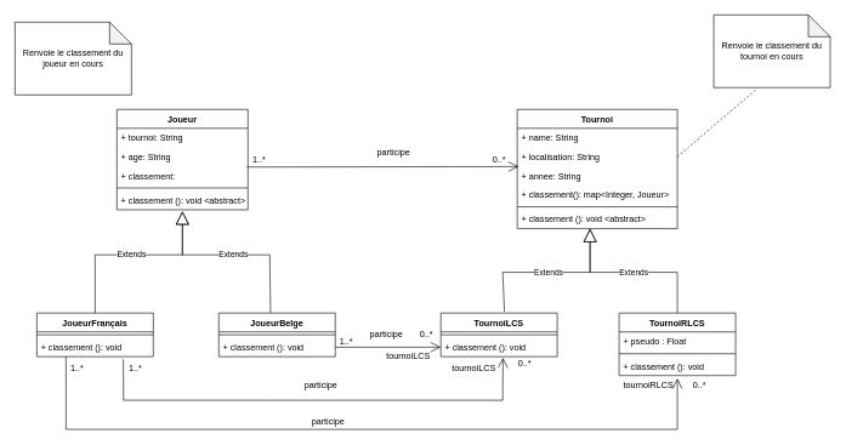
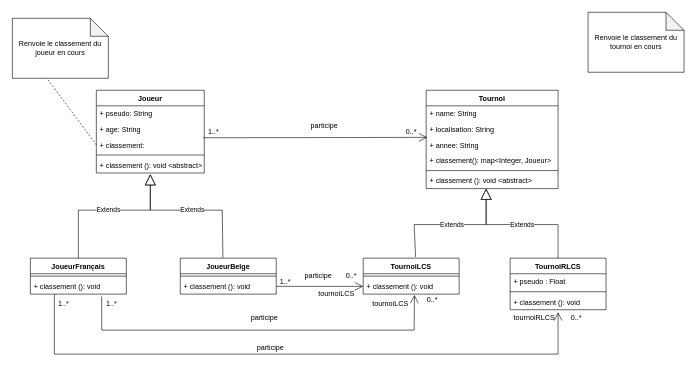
  <mxCell id="0" />
  <mxCell id="1" parent="0" />
  <mxCell id="2" value="Joueur" style="swimlane;fontStyle=1;align=center;verticalAlign=top;childLayout=stackLayout;horizontal=1;startSize=26;horizontalStack=0;resizeParent=1;resizeParentMax=0;resizeLast=0;collapsible=1;marginBottom=0;" vertex="1" parent="1"><mxGeometry x="160" y="150" width="180" height="138" as="geometry" /></mxCell>
- <mxCell id="3" value="+ tournoi: String" style="text;strokeColor=none;fillColor=none;align=left;verticalAlign=top;spacingLeft=4;spacingRight=4;overflow=hidden;rotatable=0;points=[[0,0.5],[1,0.5]];portConstraint=eastwest;" vertex="1" parent="2"><mxGeometry y="26" width="180" height="26" as="geometry" /></mxCell>
+ <mxCell id="3" value="+ pseudo: String" style="text;strokeColor=none;fillColor=none;align=left;verticalAlign=top;spacingLeft=4;spacingRight=4;overflow=hidden;rotatable=0;points=[[0,0.5],[1,0.5]];portConstraint=eastwest;" vertex="1" parent="2"><mxGeometry y="26" width="180" height="26" as="geometry" /></mxCell>
  <mxCell id="4" value="+ age: String" style="text;strokeColor=none;fillColor=none;align=left;verticalAlign=top;spacingLeft=4;spacingRight=4;overflow=hidden;rotatable=0;points=[[0,0.5],[1,0.5]];portConstraint=eastwest;" vertex="1" parent="2"><mxGeometry y="52" width="180" height="26" as="geometry" /></mxCell>
  <mxCell id="5" value="+ classement: " style="text;strokeColor=none;fillColor=none;align=left;verticalAlign=top;spacingLeft=4;spacingRight=4;overflow=hidden;rotatable=0;points=[[0,0.5],[1,0.5]];portConstraint=eastwest;" vertex="1" parent="2"><mxGeometry y="78" width="180" height="26" as="geometry" /></mxCell>
  <mxCell id="6" value="" style="line;strokeWidth=1;fillColor=none;align=left;verticalAlign=middle;spacingTop=-1;spacingLeft=3;spacingRight=3;rotatable=0;labelPosition=right;points=[];portConstraint=eastwest;" vertex="1" parent="2"><mxGeometry y="104" width="180" height="8" as="geometry" /></mxCell>
  <mxCell id="7" value="+ classement (): void &lt;abstract&gt;" style="text;strokeColor=none;fillColor=none;align=left;verticalAlign=top;spacingLeft=4;spacingRight=4;overflow=hidden;rotatable=0;points=[[0,0.5],[1,0.5]];portConstraint=eastwest;" vertex="1" parent="2"><mxGeometry y="112" width="180" height="26" as="geometry" /></mxCell>
  <mxCell id="8" value="JoueurFrançais" style="swimlane;fontStyle=1;align=center;verticalAlign=top;childLayout=stackLayout;horizontal=1;startSize=26;horizontalStack=0;resizeParent=1;resizeParentMax=0;resizeLast=0;collapsible=1;marginBottom=0;" vertex="1" parent="1"><mxGeometry x="50" y="430" width="160" height="60" as="geometry" /></mxCell>
  <mxCell id="9" value="" style="line;strokeWidth=1;fillColor=none;align=left;verticalAlign=middle;spacingTop=-1;spacingLeft=3;spacingRight=3;rotatable=0;labelPosition=right;points=[];portConstraint=eastwest;" vertex="1" parent="8"><mxGeometry y="26" width="160" height="8" as="geometry" /></mxCell>
  <mxCell id="10" value="+ classement (): void" style="text;strokeColor=none;fillColor=none;align=left;verticalAlign=top;spacingLeft=4;spacingRight=4;overflow=hidden;rotatable=0;points=[[0,0.5],[1,0.5]];portConstraint=eastwest;" vertex="1" parent="8"><mxGeometry y="34" width="160" height="26" as="geometry" /></mxCell>
  <mxCell id="11" value="JoueurBelge" style="swimlane;fontStyle=1;align=center;verticalAlign=top;childLayout=stackLayout;horizontal=1;startSize=26;horizontalStack=0;resizeParent=1;resizeParentMax=0;resizeLast=0;collapsible=1;marginBottom=0;" vertex="1" parent="1"><mxGeometry x="300" y="430" width="160" height="60" as="geometry" /></mxCell>
  <mxCell id="12" value="" style="line;strokeWidth=1;fillColor=none;align=left;verticalAlign=middle;spacingTop=-1;spacingLeft=3;spacingRight=3;rotatable=0;labelPosition=right;points=[];portConstraint=eastwest;" vertex="1" parent="11"><mxGeometry y="26" width="160" height="8" as="geometry" /></mxCell>
  <mxCell id="13" value="+ classement (): void" style="text;strokeColor=none;fillColor=none;align=left;verticalAlign=top;spacingLeft=4;spacingRight=4;overflow=hidden;rotatable=0;points=[[0,0.5],[1,0.5]];portConstraint=eastwest;" vertex="1" parent="11"><mxGeometry y="34" width="160" height="26" as="geometry" /></mxCell>
  <mxCell id="14" value="Extends" style="endArrow=block;endSize=16;endFill=0;html=1;rounded=0;exitX=0.5;exitY=0;exitDx=0;exitDy=0;" edge="1" parent="1" source="8"><mxGeometry width="160" relative="1" as="geometry"><mxPoint x="50" y="360" as="sourcePoint" /><mxPoint x="250" y="290" as="targetPoint" /><Array as="points"><mxPoint x="130" y="350" /><mxPoint x="250" y="350" /></Array></mxGeometry></mxCell>
  <mxCell id="15" value="Tournoi" style="swimlane;fontStyle=1;align=center;verticalAlign=top;childLayout=stackLayout;horizontal=1;startSize=26;horizontalStack=0;resizeParent=1;resizeParentMax=0;resizeLast=0;collapsible=1;marginBottom=0;" vertex="1" parent="1"><mxGeometry x="710" y="150" width="220" height="164" as="geometry" /></mxCell>
  <mxCell id="16" value="+ name: String" style="text;strokeColor=none;fillColor=none;align=left;verticalAlign=top;spacingLeft=4;spacingRight=4;overflow=hidden;rotatable=0;points=[[0,0.5],[1,0.5]];portConstraint=eastwest;" vertex="1" parent="15"><mxGeometry y="26" width="220" height="26" as="geometry" /></mxCell>
  <mxCell id="17" value="+ localisation: String " style="text;strokeColor=none;fillColor=none;align=left;verticalAlign=top;spacingLeft=4;spacingRight=4;overflow=hidden;rotatable=0;points=[[0,0.5],[1,0.5]];portConstraint=eastwest;" vertex="1" parent="15"><mxGeometry y="52" width="220" height="26" as="geometry" /></mxCell>
  <mxCell id="18" value="+ annee: String" style="text;strokeColor=none;fillColor=none;align=left;verticalAlign=top;spacingLeft=4;spacingRight=4;overflow=hidden;rotatable=0;points=[[0,0.5],[1,0.5]];portConstraint=eastwest;" vertex="1" parent="15"><mxGeometry y="78" width="220" height="26" as="geometry" /></mxCell>
  <mxCell id="19" value="+ classement(): map&lt;Integer, Joueur&gt;" style="text;strokeColor=none;fillColor=none;align=left;verticalAlign=top;spacingLeft=4;spacingRight=4;overflow=hidden;rotatable=0;points=[[0,0.5],[1,0.5]];portConstraint=eastwest;" vertex="1" parent="15"><mxGeometry y="104" width="220" height="26" as="geometry" /></mxCell>
  <mxCell id="20" value="" style="line;strokeWidth=1;fillColor=none;align=left;verticalAlign=middle;spacingTop=-1;spacingLeft=3;spacingRight=3;rotatable=0;labelPosition=right;points=[];portConstraint=eastwest;" vertex="1" parent="15"><mxGeometry y="130" width="220" height="8" as="geometry" /></mxCell>
  <mxCell id="21" value="+ classement (): void &lt;abstract&gt;" style="text;strokeColor=none;fillColor=none;align=left;verticalAlign=top;spacingLeft=4;spacingRight=4;overflow=hidden;rotatable=0;points=[[0,0.5],[1,0.5]];portConstraint=eastwest;" vertex="1" parent="15"><mxGeometry y="138" width="220" height="26" as="geometry" /></mxCell>
  <mxCell id="22" value="" style="endArrow=open;endFill=1;endSize=12;html=1;rounded=0;entryX=0.009;entryY=0.023;entryDx=0;entryDy=0;entryPerimeter=0;exitX=0.99;exitY=0.047;exitDx=0;exitDy=0;exitPerimeter=0;" edge="1" parent="1" source="5" target="18"><mxGeometry width="160" relative="1" as="geometry"><mxPoint x="340" y="218.5" as="sourcePoint" /><mxPoint x="500" y="218.5" as="targetPoint" /></mxGeometry></mxCell>
  <mxCell id="23" value="Renvoie le classement du joueur en cours" style="shape=note;whiteSpace=wrap;html=1;backgroundOutline=1;darkOpacity=0.05;" vertex="1" parent="1"><mxGeometry x="20" y="30" width="160" height="100" as="geometry" /></mxCell>
+ <mxCell id="24" value="" style="html=1;verticalAlign=bottom;endArrow=none;dashed=1;endSize=8;rounded=0;exitX=0;exitY=0.5;exitDx=0;exitDy=0;entryX=0.369;entryY=1.02;entryDx=0;entryDy=0;entryPerimeter=0;" edge="1" parent="1" source="5" target="23"><mxGeometry relative="1" as="geometry"><mxPoint x="30" y="220" as="sourcePoint" /><mxPoint x="-50" y="220" as="targetPoint" /></mxGeometry></mxCell>
  <mxCell id="25" value="participe" style="text;html=1;align=center;verticalAlign=middle;resizable=0;points=[];autosize=1;strokeColor=none;fillColor=none;" vertex="1" parent="1"><mxGeometry x="510" y="200" width="60" height="20" as="geometry" /></mxCell>
  <mxCell id="26" value="0..*" style="text;html=1;align=center;verticalAlign=middle;resizable=0;points=[];autosize=1;strokeColor=none;fillColor=none;" vertex="1" parent="1"><mxGeometry x="670" y="209" width="30" height="20" as="geometry" /></mxCell>
  <mxCell id="27" value="1..*" style="text;html=1;align=center;verticalAlign=middle;resizable=0;points=[];autosize=1;strokeColor=none;fillColor=none;" vertex="1" parent="1"><mxGeometry x="340" y="209" width="30" height="20" as="geometry" /></mxCell>
  <mxCell id="28" value="Renvoie le classement du tournoi en cours" style="shape=note;whiteSpace=wrap;html=1;backgroundOutline=1;darkOpacity=0.05;" vertex="1" parent="1"><mxGeometry x="980" y="20" width="160" height="100" as="geometry" /></mxCell>
- <mxCell id="29" value="" style="html=1;verticalAlign=bottom;endArrow=none;dashed=1;endSize=8;rounded=0;exitX=1;exitY=0.5;exitDx=0;exitDy=0;entryX=0.369;entryY=1.02;entryDx=0;entryDy=0;entryPerimeter=0;" edge="1" parent="1" target="28" source="17"><mxGeometry relative="1" as="geometry"><mxPoint x="870" y="229" as="sourcePoint" /><mxPoint x="780" y="164" as="targetPoint" /></mxGeometry></mxCell>
  <mxCell id="30" value="Extends" style="endArrow=block;endSize=16;endFill=0;html=1;rounded=0;exitX=0.444;exitY=-0.008;exitDx=0;exitDy=0;exitPerimeter=0;" edge="1" parent="1" source="11"><mxGeometry width="160" relative="1" as="geometry"><mxPoint x="370" y="410" as="sourcePoint" /><mxPoint x="250" y="290" as="targetPoint" /><Array as="points"><mxPoint x="370" y="350" /><mxPoint x="250" y="350" /></Array></mxGeometry></mxCell>
  <mxCell id="31" value="TournoiLCS" style="swimlane;fontStyle=1;align=center;verticalAlign=top;childLayout=stackLayout;horizontal=1;startSize=26;horizontalStack=0;resizeParent=1;resizeParentMax=0;resizeLast=0;collapsible=1;marginBottom=0;" vertex="1" parent="1"><mxGeometry x="605" y="430" width="160" height="60" as="geometry" /></mxCell>
  <mxCell id="32" value="" style="line;strokeWidth=1;fillColor=none;align=left;verticalAlign=middle;spacingTop=-1;spacingLeft=3;spacingRight=3;rotatable=0;labelPosition=right;points=[];portConstraint=eastwest;" vertex="1" parent="31"><mxGeometry y="26" width="160" height="8" as="geometry" /></mxCell>
  <mxCell id="33" value="+ classement (): void" style="text;strokeColor=none;fillColor=none;align=left;verticalAlign=top;spacingLeft=4;spacingRight=4;overflow=hidden;rotatable=0;points=[[0,0.5],[1,0.5]];portConstraint=eastwest;" vertex="1" parent="31"><mxGeometry y="34" width="160" height="26" as="geometry" /></mxCell>
  <mxCell id="34" value="Extends" style="endArrow=block;endSize=16;endFill=0;html=1;rounded=0;exitX=0.546;exitY=-0.029;exitDx=0;exitDy=0;exitPerimeter=0;" edge="1" parent="1" source="31"><mxGeometry width="160" relative="1" as="geometry"><mxPoint x="610" y="384" as="sourcePoint" /><mxPoint x="810" y="314" as="targetPoint" /><Array as="points"><mxPoint x="690" y="374" /><mxPoint x="810" y="374" /></Array></mxGeometry></mxCell>
  <mxCell id="35" value="Extends" style="endArrow=block;endSize=16;endFill=0;html=1;rounded=0;" edge="1" parent="1"><mxGeometry width="160" relative="1" as="geometry"><mxPoint x="930" y="434" as="sourcePoint" /><mxPoint x="810" y="314" as="targetPoint" /><Array as="points"><mxPoint x="930" y="374" /><mxPoint x="810" y="374" /></Array></mxGeometry></mxCell>
  <mxCell id="36" value="TournoiRLCS" style="swimlane;fontStyle=1;align=center;verticalAlign=top;childLayout=stackLayout;horizontal=1;startSize=26;horizontalStack=0;resizeParent=1;resizeParentMax=0;resizeLast=0;collapsible=1;marginBottom=0;" vertex="1" parent="1"><mxGeometry x="850" y="430" width="160" height="86" as="geometry" /></mxCell>
  <mxCell id="37" value="+ pseudo : Float" style="text;strokeColor=none;fillColor=none;align=left;verticalAlign=top;spacingLeft=4;spacingRight=4;overflow=hidden;rotatable=0;points=[[0,0.5],[1,0.5]];portConstraint=eastwest;" vertex="1" parent="36"><mxGeometry y="26" width="160" height="26" as="geometry" /></mxCell>
  <mxCell id="38" value="" style="line;strokeWidth=1;fillColor=none;align=left;verticalAlign=middle;spacingTop=-1;spacingLeft=3;spacingRight=3;rotatable=0;labelPosition=right;points=[];portConstraint=eastwest;" vertex="1" parent="36"><mxGeometry y="52" width="160" height="8" as="geometry" /></mxCell>
  <mxCell id="39" value="+ classement (): void" style="text;strokeColor=none;fillColor=none;align=left;verticalAlign=top;spacingLeft=4;spacingRight=4;overflow=hidden;rotatable=0;points=[[0,0.5],[1,0.5]];portConstraint=eastwest;" vertex="1" parent="36"><mxGeometry y="60" width="160" height="26" as="geometry" /></mxCell>
  <mxCell id="40" value="" style="endArrow=open;endFill=1;endSize=12;html=1;rounded=0;entryX=0;entryY=0.5;entryDx=0;entryDy=0;exitX=1;exitY=0.5;exitDx=0;exitDy=0;" edge="1" parent="1" source="13" target="33"><mxGeometry width="160" relative="1" as="geometry"><mxPoint x="460" y="472.5" as="sourcePoint" /><mxPoint x="600" y="473" as="targetPoint" /></mxGeometry></mxCell>
  <mxCell id="41" value="" style="endArrow=open;endFill=1;endSize=12;html=1;rounded=0;exitX=0.743;exitY=1.146;exitDx=0;exitDy=0;exitPerimeter=0;entryX=0.534;entryY=1.049;entryDx=0;entryDy=0;entryPerimeter=0;" edge="1" parent="1" source="10" target="33"><mxGeometry width="160" relative="1" as="geometry"><mxPoint x="400" y="550" as="sourcePoint" /><mxPoint x="690" y="550" as="targetPoint" /><Array as="points"><mxPoint x="169" y="550" /><mxPoint x="370" y="550" /><mxPoint x="690" y="550" /></Array></mxGeometry></mxCell>
  <mxCell id="42" value="" style="endArrow=open;endFill=1;endSize=12;html=1;rounded=0;exitX=0.25;exitY=1;exitDx=0;exitDy=0;exitPerimeter=0;entryX=0.5;entryY=1.154;entryDx=0;entryDy=0;entryPerimeter=0;" edge="1" parent="1" source="10" target="39"><mxGeometry width="160" relative="1" as="geometry"><mxPoint x="200" y="570" as="sourcePoint" /><mxPoint x="700" y="580" as="targetPoint" /><Array as="points"><mxPoint x="90" y="590" /><mxPoint x="930" y="590" /></Array></mxGeometry></mxCell>
  <mxCell id="43" value="participe" style="text;html=1;align=center;verticalAlign=middle;resizable=0;points=[];autosize=1;strokeColor=none;fillColor=none;" vertex="1" parent="1"><mxGeometry x="500" y="450" width="60" height="20" as="geometry" /></mxCell>
  <mxCell id="44" value="participe" style="text;html=1;align=center;verticalAlign=middle;resizable=0;points=[];autosize=1;strokeColor=none;fillColor=none;" vertex="1" parent="1"><mxGeometry x="410" y="520" width="60" height="20" as="geometry" /></mxCell>
  <mxCell id="45" value="participe" style="text;html=1;align=center;verticalAlign=middle;resizable=0;points=[];autosize=1;strokeColor=none;fillColor=none;" vertex="1" parent="1"><mxGeometry x="420" y="570" width="60" height="20" as="geometry" /></mxCell>
  <mxCell id="46" value="1..*" style="text;html=1;align=center;verticalAlign=middle;resizable=0;points=[];autosize=1;strokeColor=none;fillColor=none;" vertex="1" parent="1"><mxGeometry x="170" y="496" width="30" height="20" as="geometry" /></mxCell>
  <mxCell id="47" value="1..*" style="text;html=1;align=center;verticalAlign=middle;resizable=0;points=[];autosize=1;strokeColor=none;fillColor=none;" vertex="1" parent="1"><mxGeometry x="90" y="496" width="30" height="20" as="geometry" /></mxCell>
  <mxCell id="48" value="0..*" style="text;html=1;align=center;verticalAlign=middle;resizable=0;points=[];autosize=1;strokeColor=none;fillColor=none;" vertex="1" parent="1"><mxGeometry x="705" y="490" width="30" height="20" as="geometry" /></mxCell>
  <mxCell id="49" value="0..*" style="text;html=1;align=center;verticalAlign=middle;resizable=0;points=[];autosize=1;strokeColor=none;fillColor=none;" vertex="1" parent="1"><mxGeometry x="945" y="520" width="30" height="20" as="geometry" /></mxCell>
  <mxCell id="50" value="0..*" style="text;html=1;align=center;verticalAlign=middle;resizable=0;points=[];autosize=1;strokeColor=none;fillColor=none;" vertex="1" parent="1"><mxGeometry x="570" y="450" width="30" height="20" as="geometry" /></mxCell>
  <mxCell id="51" value="1..*" style="text;html=1;align=center;verticalAlign=middle;resizable=0;points=[];autosize=1;strokeColor=none;fillColor=none;" vertex="1" parent="1"><mxGeometry x="460" y="460" width="30" height="20" as="geometry" /></mxCell>
  <mxCell id="52" value="tournoiLCS" style="text;html=1;align=center;verticalAlign=middle;resizable=0;points=[];autosize=1;strokeColor=none;fillColor=none;" vertex="1" parent="1"><mxGeometry x="520" y="480" width="80" height="20" as="geometry" /></mxCell>
  <mxCell id="53" value="tournoiLCS" style="text;html=1;align=center;verticalAlign=middle;resizable=0;points=[];autosize=1;strokeColor=none;fillColor=none;" vertex="1" parent="1"><mxGeometry x="610" y="496" width="80" height="20" as="geometry" /></mxCell>
  <mxCell id="54" value="tournoiRLCS" style="text;html=1;align=center;verticalAlign=middle;resizable=0;points=[];autosize=1;strokeColor=none;fillColor=none;" vertex="1" parent="1"><mxGeometry x="850" y="520" width="80" height="20" as="geometry" /></mxCell>
